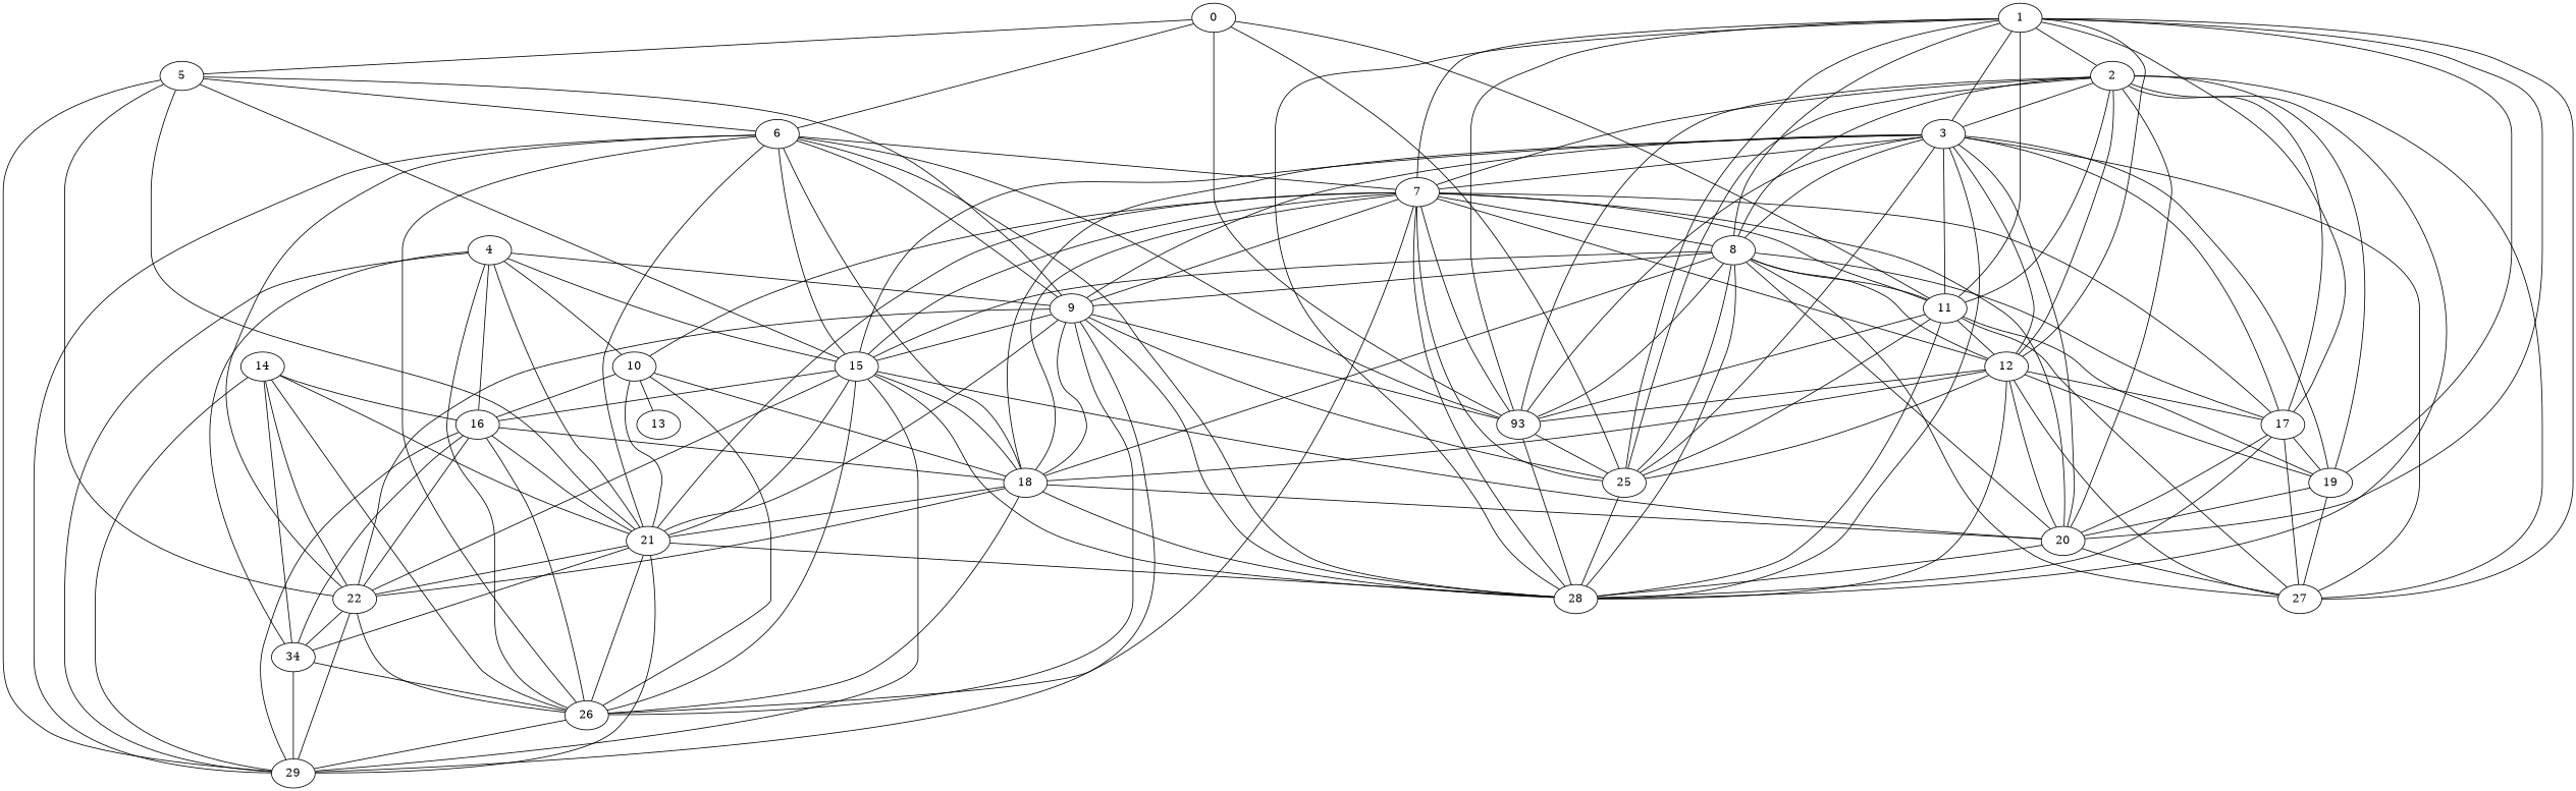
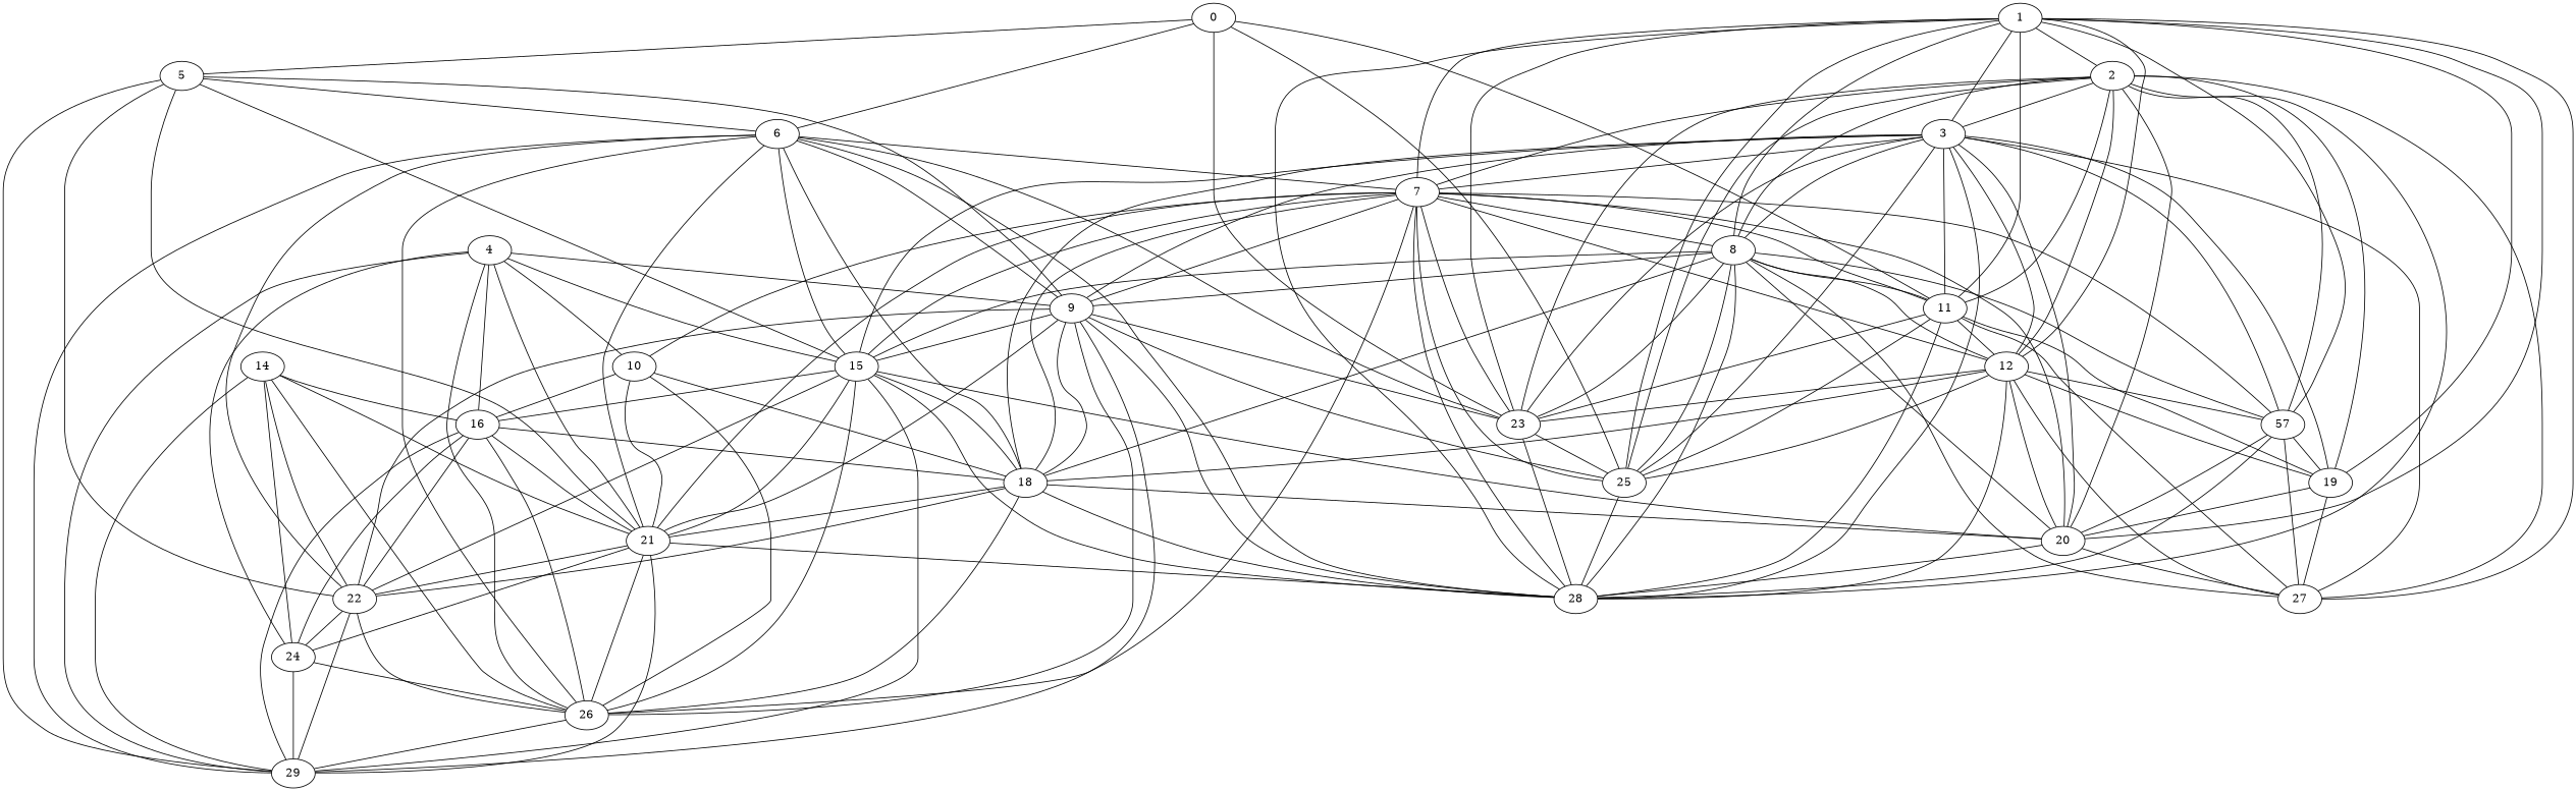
  graph {
    0
    5
    6
    11
-   23 [label=93]
+   23
    25
    9
    15
    21
    29
    22
    7
    28
    18
    26
    12
    19
    27
    1
    2
    3
    8
-   17
+   17 [label=57]
    20
    10
    16
    4
-   24 [label=34]
-   13
+   24
    14
    0 -- 5
    0 -- 6
    0 -- 11
    0 -- 23
    0 -- 25
    5 -- 6
    5 -- 9
    5 -- 15
    5 -- 21
    5 -- 29
    5 -- 22
    6 -- 23
    6 -- 9
    6 -- 15
    6 -- 21
    6 -- 29
    6 -- 22
    6 -- 7
    6 -- 28
    6 -- 18
    6 -- 26
    11 -- 23
    11 -- 25
    11 -- 28
    11 -- 12
    11 -- 19
    11 -- 27
    23 -- 25
    23 -- 28
    25 -- 28
    9 -- 23
    9 -- 25
    9 -- 15
    9 -- 21
    9 -- 29
    9 -- 22
    9 -- 28
    9 -- 18
    9 -- 26
    15 -- 21
    15 -- 29
    15 -- 22
    15 -- 28
    15 -- 18
    15 -- 26
    15 -- 20
    15 -- 16
    21 -- 29
    21 -- 22
    21 -- 28
    21 -- 26
    21 -- 24
    22 -- 29
    22 -- 26
    22 -- 24
    7 -- 11
    7 -- 23
    7 -- 25
    7 -- 9
    7 -- 15
    7 -- 21
    7 -- 28
    7 -- 18
    7 -- 26
    7 -- 12
    7 -- 8
    7 -- 17
    7 -- 20
    7 -- 10
    18 -- 21
    18 -- 22
    18 -- 28
    18 -- 26
    18 -- 20
    26 -- 29
    12 -- 23
    12 -- 25
    12 -- 28
    12 -- 18
    12 -- 19
    12 -- 27
    12 -- 17
    12 -- 20
    19 -- 27
    19 -- 20
    1 -- 11
    1 -- 23
    1 -- 25
    1 -- 7
    1 -- 28
    1 -- 12
    1 -- 19
    1 -- 27
    1 -- 2
    1 -- 3
    1 -- 8
    1 -- 17
    1 -- 20
    2 -- 11
    2 -- 23
    2 -- 25
    2 -- 7
    2 -- 28
    2 -- 12
    2 -- 19
    2 -- 27
    2 -- 3
    2 -- 8
    2 -- 17
    2 -- 20
    3 -- 11
    3 -- 23
    3 -- 25
    3 -- 9
    3 -- 15
    3 -- 7
    3 -- 28
    3 -- 18
    3 -- 12
    3 -- 19
    3 -- 27
    3 -- 8
    3 -- 17
    3 -- 20
    8 -- 11
    8 -- 23
    8 -- 25
    8 -- 9
    8 -- 15
    8 -- 28
    8 -- 18
    8 -- 12
    8 -- 27
    8 -- 17
    8 -- 20
    17 -- 28
    17 -- 19
    17 -- 27
    17 -- 20
    20 -- 28
    20 -- 27
    10 -- 21
    10 -- 18
    10 -- 26
    10 -- 16
-   10 -- 13
    16 -- 21
    16 -- 29
    16 -- 22
    16 -- 18
    16 -- 26
    16 -- 24
    4 -- 9
    4 -- 15
    4 -- 21
    4 -- 29
    4 -- 26
    4 -- 10
    4 -- 16
    4 -- 24
    24 -- 29
    24 -- 26
    14 -- 21
    14 -- 29
    14 -- 22
    14 -- 26
    14 -- 16
    14 -- 24
  }
